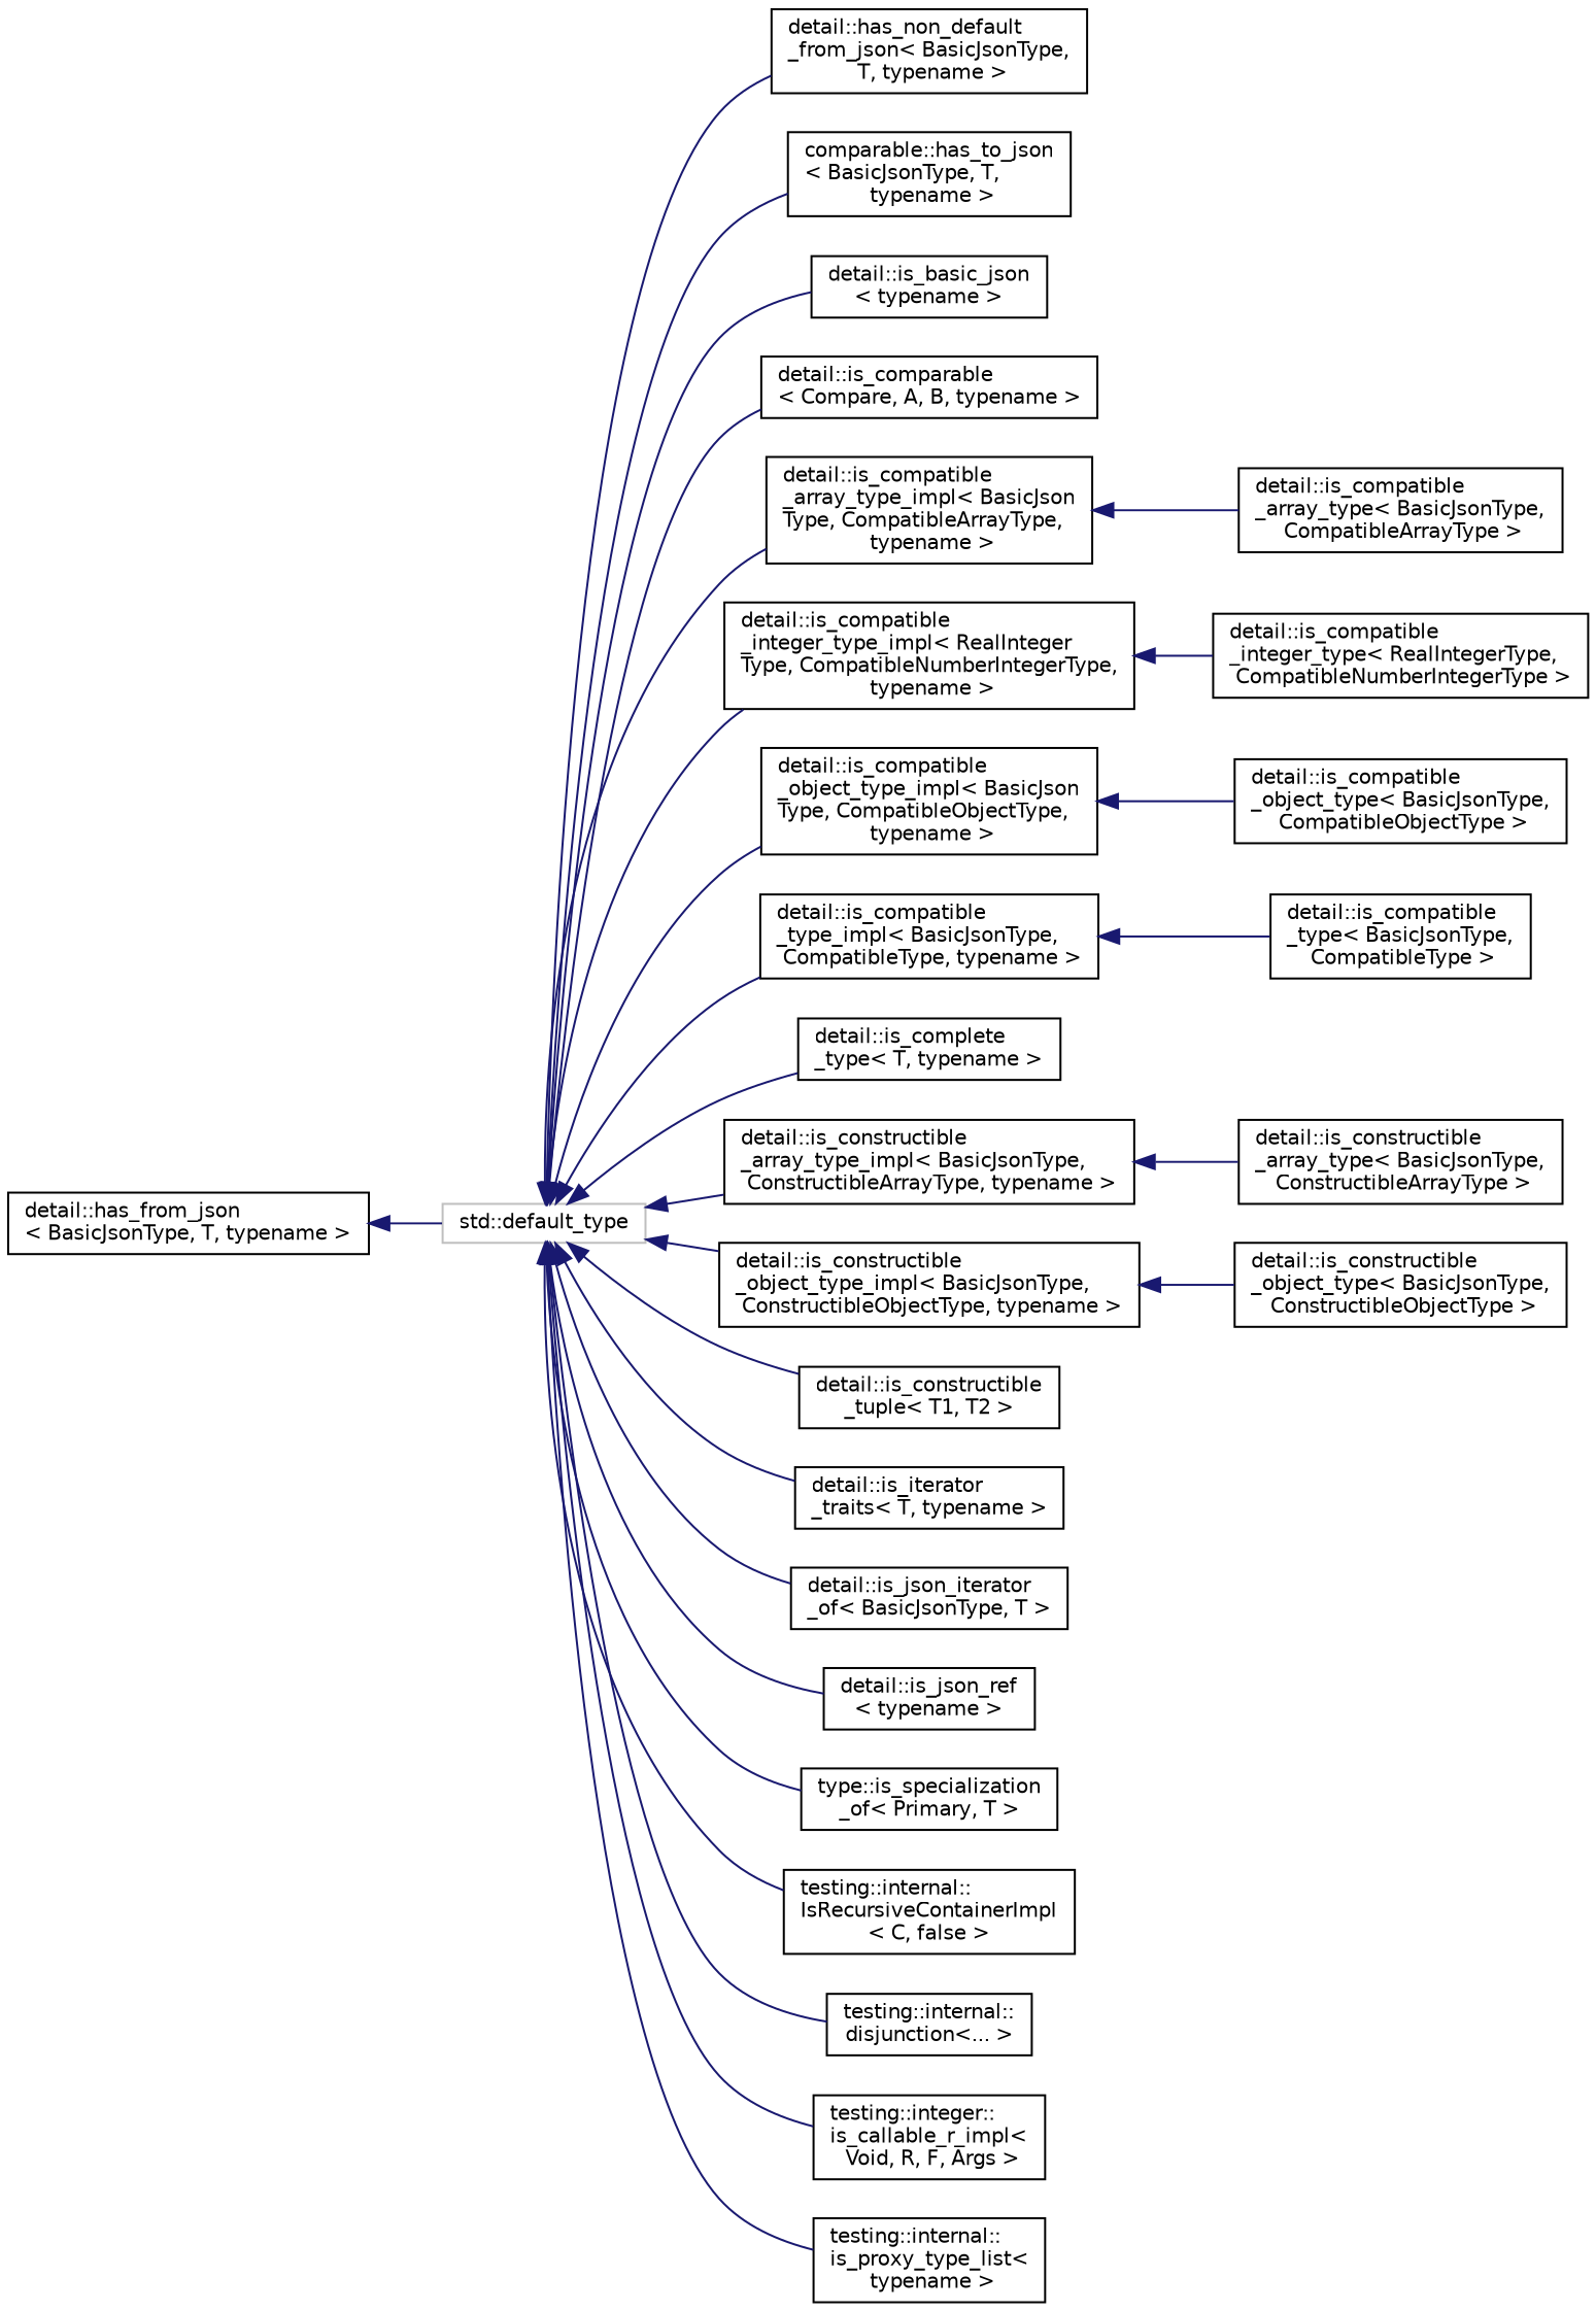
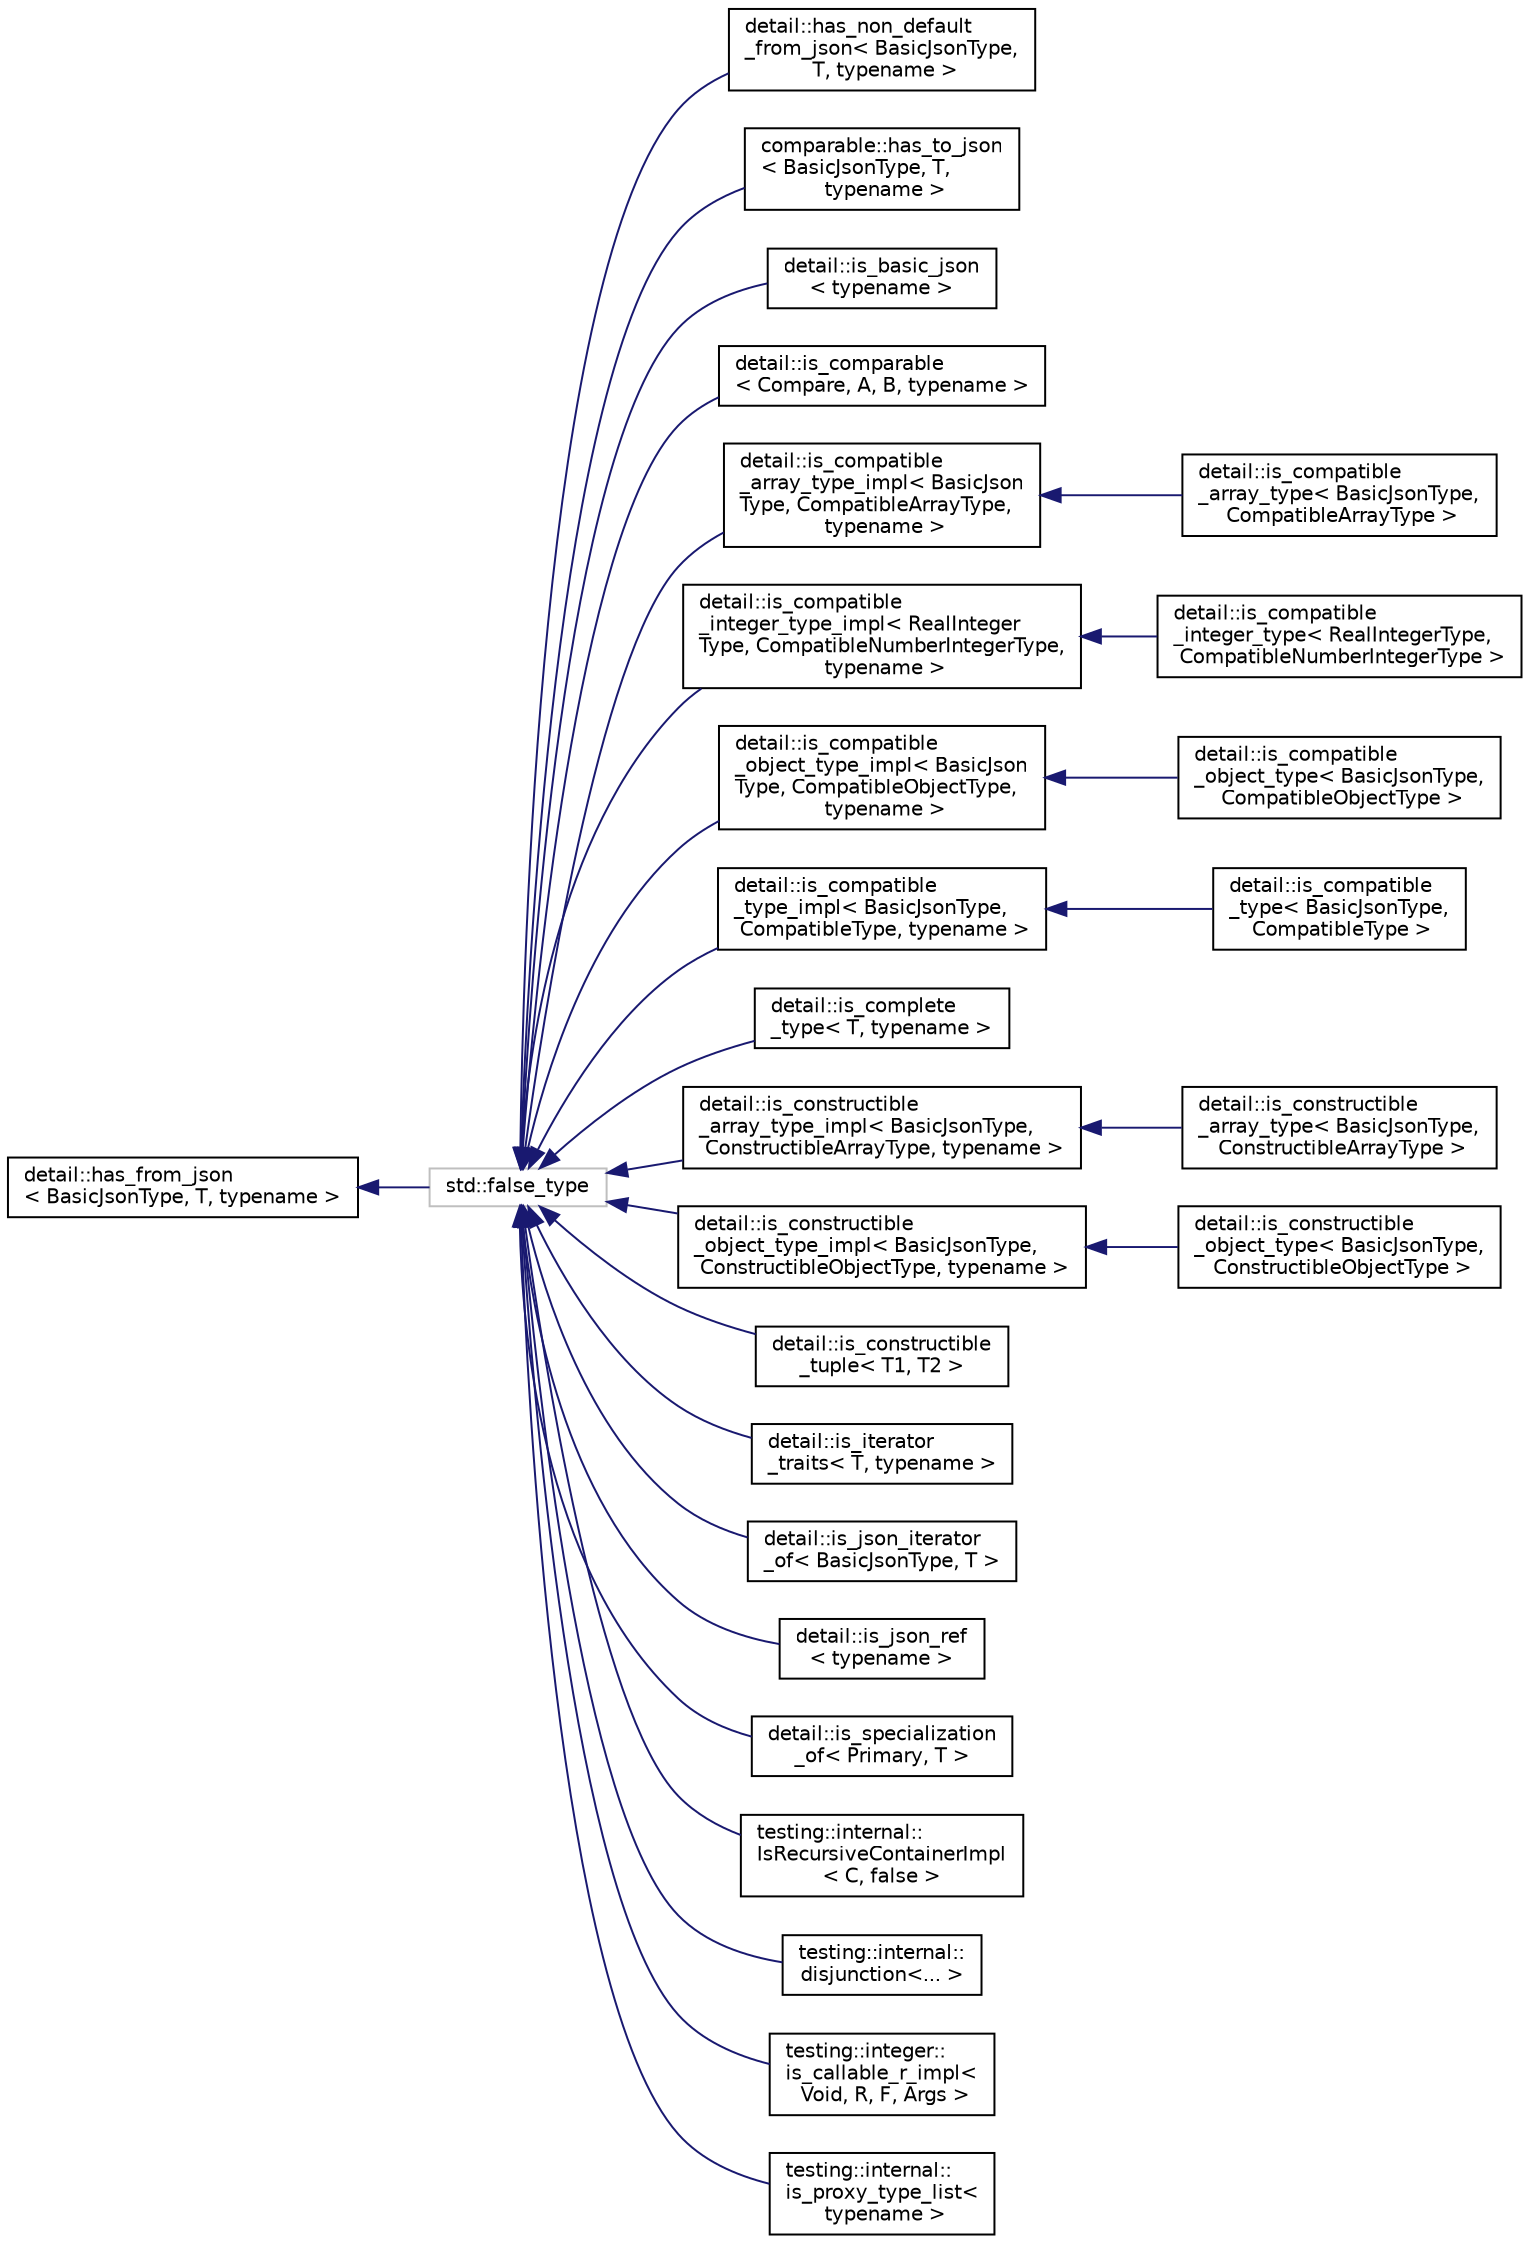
  digraph {
    rankdir=LR
    node [color=black fillcolor=white fontname=Helvetica fontsize=10 shape=record style=filled]
    edge [color=midnightblue dir=back fontname=Helvetica fontsize=10 labelfontname=Helvetica labelfontsize=10 style=solid]
-   n1 [color=grey75 height=0.2 label="std::default_type" width=0.4]
+   n1 [color=grey75 height=0.2 label="std::false_type" width=0.4]
    n2 [height=0.2 label="detail::has_non_default\l_from_json\< BasicJsonType,\l T, typename \>" width=0.4]
    n3 [height=0.2 label="comparable::has_to_json\l\< BasicJsonType, T,\l typename \>" width=0.4]
    n4 [height=0.2 label="detail::is_basic_json\l\< typename \>" width=0.4]
    n5 [height=0.2 label="detail::is_comparable\l\< Compare, A, B, typename \>" width=0.4]
    n6 [height=0.2 label="detail::is_compatible\l_array_type_impl\< BasicJson\lType, CompatibleArrayType,\l typename \>" width=0.4]
    n7 [height=0.2 label="detail::is_compatible\l_integer_type_impl\< RealInteger\lType, CompatibleNumberIntegerType,\l typename \>" width=0.4]
    n8 [height=0.2 label="detail::is_compatible\l_object_type_impl\< BasicJson\lType, CompatibleObjectType,\l typename \>" width=0.4]
    n9 [height=0.2 label="detail::is_compatible\l_type_impl\< BasicJsonType,\l CompatibleType, typename \>" width=0.4]
    n10 [height=0.2 label="detail::is_complete\l_type\< T, typename \>" width=0.4]
    n11 [height=0.2 label="detail::is_constructible\l_array_type_impl\< BasicJsonType,\l ConstructibleArrayType, typename \>" width=0.4]
    n12 [height=0.2 label="detail::is_constructible\l_object_type_impl\< BasicJsonType,\l ConstructibleObjectType, typename \>" width=0.4]
    n13 [height=0.2 label="detail::is_constructible\l_tuple\< T1, T2 \>" width=0.4]
    n14 [height=0.2 label="detail::is_iterator\l_traits\< T, typename \>" width=0.4]
    n15 [height=0.2 label="detail::is_json_iterator\l_of\< BasicJsonType, T \>" width=0.4]
    n16 [height=0.2 label="detail::is_json_ref\l\< typename \>" width=0.4]
-   n17 [height=0.2 label="type::is_specialization\l_of\< Primary, T \>" width=0.4]
+   n17 [height=0.2 label="detail::is_specialization\l_of\< Primary, T \>" width=0.4]
    n18 [height=0.2 label="testing::internal::\lIsRecursiveContainerImpl\l\< C, false \>" width=0.4]
    n19 [height=0.2 label="testing::internal::\ldisjunction\<... \>" width=0.4]
    n20 [height=0.2 label="testing::integer::\lis_callable_r_impl\<\l Void, R, F, Args \>" width=0.4]
    n21 [height=0.2 label="testing::internal::\lis_proxy_type_list\<\l typename \>" width=0.4]
    n22 [height=0.2 label="detail::has_from_json\l\< BasicJsonType, T, typename \>" width=0.4]
    n23 [height=0.2 label="detail::is_compatible\l_array_type\< BasicJsonType,\l CompatibleArrayType \>" width=0.4]
    n24 [height=0.2 label="detail::is_compatible\l_integer_type\< RealIntegerType,\l CompatibleNumberIntegerType \>" width=0.4]
    n25 [height=0.2 label="detail::is_compatible\l_object_type\< BasicJsonType,\l CompatibleObjectType \>" width=0.4]
    n26 [height=0.2 label="detail::is_compatible\l_type\< BasicJsonType,\l CompatibleType \>" width=0.4]
    n27 [height=0.2 label="detail::is_constructible\l_array_type\< BasicJsonType,\l ConstructibleArrayType \>" width=0.4]
    n28 [height=0.2 label="detail::is_constructible\l_object_type\< BasicJsonType,\l ConstructibleObjectType \>" width=0.4]
    n1 -> n2
    n1 -> n3
    n1 -> n4
    n1 -> n5
    n1 -> n6
    n1 -> n7
    n1 -> n8
    n1 -> n9
    n1 -> n10
    n1 -> n11
    n1 -> n12
    n1 -> n13
    n1 -> n14
    n1 -> n15
    n1 -> n16
    n1 -> n17
    n1 -> n18
    n1 -> n19
    n1 -> n20
    n1 -> n21
    n6 -> n23
    n7 -> n24
    n8 -> n25
    n9 -> n26
    n11 -> n27
    n12 -> n28
    n22 -> n1
  }
